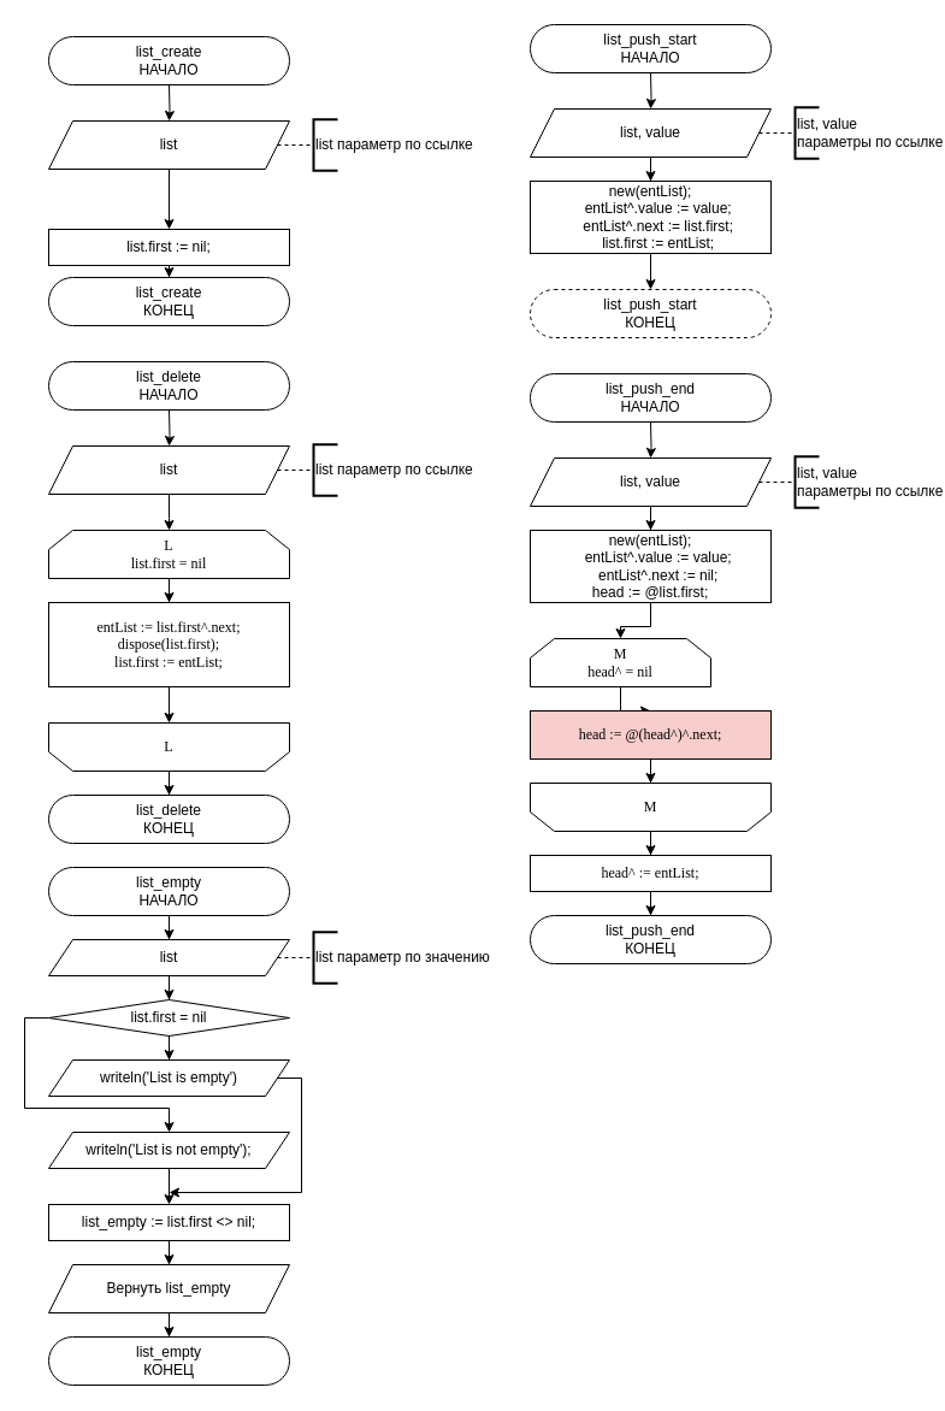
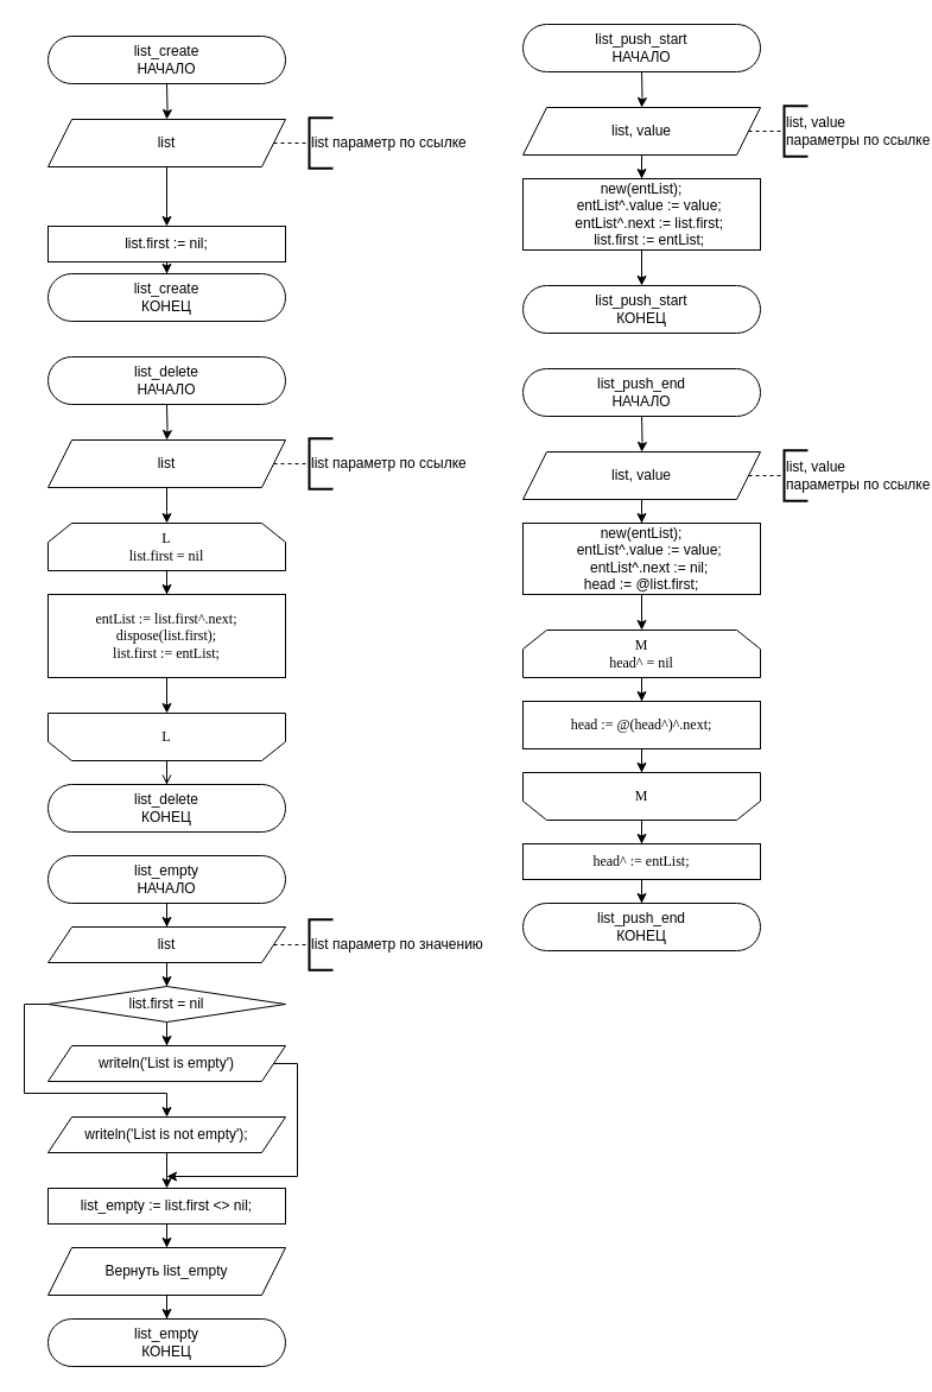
  <mxCell id="0" />
  <mxCell id="1" parent="0" />
  <mxCell id="2" value="list_create&lt;br style=&quot;font-size: 12px;&quot;&gt;НАЧАЛО" style="rounded=1;whiteSpace=wrap;html=1;arcSize=50;strokeWidth=1;fontSize=12;" vertex="1" parent="1"><mxGeometry x="40" y="30" width="200" height="40" as="geometry" /></mxCell>
  <mxCell id="3" value="" style="edgeStyle=orthogonalEdgeStyle;rounded=0;orthogonalLoop=1;jettySize=auto;html=1;fontSize=12;" edge="1" parent="1" target="5"><mxGeometry relative="1" as="geometry"><mxPoint x="140" y="70" as="sourcePoint" /></mxGeometry></mxCell>
  <mxCell id="4" value="" style="edgeStyle=orthogonalEdgeStyle;rounded=0;orthogonalLoop=1;jettySize=auto;html=1;fontSize=12;" edge="1" parent="1" source="5" target="9"><mxGeometry relative="1" as="geometry" /></mxCell>
  <mxCell id="5" value="list" style="shape=parallelogram;perimeter=parallelogramPerimeter;whiteSpace=wrap;html=1;fixedSize=1;fontSize=12;" vertex="1" parent="1"><mxGeometry x="40" y="100" width="200" height="40" as="geometry" /></mxCell>
  <mxCell id="6" value="" style="endArrow=none;dashed=1;html=1;exitX=1;exitY=0.5;exitDx=0;exitDy=0;fontSize=12;" edge="1" parent="1"><mxGeometry width="50" height="50" relative="1" as="geometry"><mxPoint x="230" y="120" as="sourcePoint" /><mxPoint x="260" y="120" as="targetPoint" /></mxGeometry></mxCell>
  <mxCell id="7" value="list параметр по ссылке" style="strokeWidth=2;html=1;shape=mxgraph.flowchart.annotation_1;align=left;pointerEvents=1;fontSize=12;" vertex="1" parent="1"><mxGeometry x="260" y="98.75" width="20" height="42.5" as="geometry" /></mxCell>
  <mxCell id="8" value="" style="edgeStyle=orthogonalEdgeStyle;rounded=0;orthogonalLoop=1;jettySize=auto;html=1;fontSize=12;" edge="1" parent="1" source="9" target="10"><mxGeometry relative="1" as="geometry" /></mxCell>
  <mxCell id="9" value="list.first := nil;" style="whiteSpace=wrap;html=1;fontSize=12;" vertex="1" parent="1"><mxGeometry x="40" y="190" width="200" height="30" as="geometry" /></mxCell>
  <mxCell id="10" value="list_create&lt;br style=&quot;font-size: 12px;&quot;&gt;КОНЕЦ" style="rounded=1;whiteSpace=wrap;html=1;arcSize=50;strokeWidth=1;fontSize=12;" vertex="1" parent="1"><mxGeometry x="40" y="230" width="200" height="40" as="geometry" /></mxCell>
  <mxCell id="11" value="list_delete&lt;br style=&quot;font-size: 12px;&quot;&gt;НАЧАЛО" style="rounded=1;whiteSpace=wrap;html=1;arcSize=50;strokeWidth=1;fontSize=12;" vertex="1" parent="1"><mxGeometry x="40" y="300" width="200" height="40" as="geometry" /></mxCell>
  <mxCell id="12" value="" style="edgeStyle=orthogonalEdgeStyle;rounded=0;orthogonalLoop=1;jettySize=auto;html=1;fontSize=12;" edge="1" parent="1" target="14"><mxGeometry relative="1" as="geometry"><mxPoint x="140" y="340" as="sourcePoint" /></mxGeometry></mxCell>
  <mxCell id="13" value="" style="edgeStyle=orthogonalEdgeStyle;rounded=0;orthogonalLoop=1;jettySize=auto;html=1;fontSize=12;" edge="1" parent="1" source="14"><mxGeometry relative="1" as="geometry"><mxPoint x="140" y="440" as="targetPoint" /></mxGeometry></mxCell>
  <mxCell id="14" value="list" style="shape=parallelogram;perimeter=parallelogramPerimeter;whiteSpace=wrap;html=1;fixedSize=1;fontSize=12;" vertex="1" parent="1"><mxGeometry x="40" y="370" width="200" height="40" as="geometry" /></mxCell>
  <mxCell id="15" value="" style="endArrow=none;dashed=1;html=1;exitX=1;exitY=0.5;exitDx=0;exitDy=0;fontSize=12;" edge="1" parent="1"><mxGeometry width="50" height="50" relative="1" as="geometry"><mxPoint x="230" y="390" as="sourcePoint" /><mxPoint x="260" y="390" as="targetPoint" /></mxGeometry></mxCell>
  <mxCell id="16" value="list параметр по ссылке" style="strokeWidth=2;html=1;shape=mxgraph.flowchart.annotation_1;align=left;pointerEvents=1;fontSize=12;" vertex="1" parent="1"><mxGeometry x="260" y="368.75" width="20" height="42.5" as="geometry" /></mxCell>
  <mxCell id="17" value="" style="edgeStyle=orthogonalEdgeStyle;rounded=0;orthogonalLoop=1;jettySize=auto;html=1;fontSize=12;" edge="1" parent="1" source="18" target="20"><mxGeometry relative="1" as="geometry" /></mxCell>
  <mxCell id="18" value="L&lt;br style=&quot;font-size: 12px;&quot;&gt;list.first = nil" style="shape=loopLimit;whiteSpace=wrap;html=1;rounded=0;shadow=0;strokeWidth=1;fillColor=#ffffff;fontFamily=Times New Roman;fontSize=12;" vertex="1" parent="1"><mxGeometry x="40" y="440" width="200" height="40" as="geometry" /></mxCell>
  <mxCell id="19" value="" style="edgeStyle=orthogonalEdgeStyle;rounded=0;orthogonalLoop=1;jettySize=auto;html=1;fontSize=12;" edge="1" parent="1" source="20" target="22"><mxGeometry relative="1" as="geometry" /></mxCell>
  <mxCell id="20" value="entList := list.first^.next;&#10;&#09;&#09;dispose(list.first);&#10;&#09;&#09;list.first := entList;" style="whiteSpace=wrap;html=1;rounded=0;shadow=0;fontFamily=Times New Roman;strokeWidth=1;fontSize=12;" vertex="1" parent="1"><mxGeometry x="40" y="500" width="200" height="70" as="geometry" /></mxCell>
- <mxCell id="21" value="" style="edgeStyle=orthogonalEdgeStyle;rounded=0;orthogonalLoop=1;jettySize=auto;html=1;fontSize=12;" edge="1" parent="1" source="22" target="23"><mxGeometry relative="1" as="geometry" /></mxCell>
+ <mxCell id="21" value="" style="edgeStyle=orthogonalEdgeStyle;rounded=0;orthogonalLoop=1;jettySize=auto;html=1;fontSize=12;endArrow=open;" edge="1" parent="1" source="22" target="23"><mxGeometry relative="1" as="geometry" /></mxCell>
  <mxCell id="22" value="L" style="shape=loopLimit;whiteSpace=wrap;html=1;rounded=0;shadow=0;strokeWidth=1;fillColor=#ffffff;fontFamily=Times New Roman;fontSize=12;direction=west;" vertex="1" parent="1"><mxGeometry x="40" y="600" width="200" height="40" as="geometry" /></mxCell>
  <mxCell id="23" value="list_delete&lt;br style=&quot;font-size: 12px&quot;&gt;КОНЕЦ" style="rounded=1;whiteSpace=wrap;html=1;arcSize=50;strokeWidth=1;fontSize=12;" vertex="1" parent="1"><mxGeometry x="40" y="660" width="200" height="40" as="geometry" /></mxCell>
  <mxCell id="24" value="" style="edgeStyle=orthogonalEdgeStyle;rounded=0;orthogonalLoop=1;jettySize=auto;html=1;fontSize=12;" edge="1" parent="1" source="25" target="27"><mxGeometry relative="1" as="geometry" /></mxCell>
  <mxCell id="25" value="list_empty&lt;br&gt;НАЧАЛО" style="rounded=1;whiteSpace=wrap;html=1;arcSize=50;strokeWidth=1;fontSize=12;" vertex="1" parent="1"><mxGeometry x="40" y="720" width="200" height="40" as="geometry" /></mxCell>
  <mxCell id="26" value="" style="edgeStyle=orthogonalEdgeStyle;rounded=0;orthogonalLoop=1;jettySize=auto;html=1;fontSize=12;" edge="1" parent="1" source="27" target="32"><mxGeometry relative="1" as="geometry" /></mxCell>
  <mxCell id="27" value="list" style="shape=parallelogram;perimeter=parallelogramPerimeter;whiteSpace=wrap;html=1;fixedSize=1;fontSize=12;" vertex="1" parent="1"><mxGeometry x="40" y="780" width="200" height="30" as="geometry" /></mxCell>
  <mxCell id="28" value="" style="endArrow=none;dashed=1;html=1;exitX=1;exitY=0.5;exitDx=0;exitDy=0;fontSize=12;" edge="1" parent="1"><mxGeometry width="50" height="50" relative="1" as="geometry"><mxPoint x="230" y="795" as="sourcePoint" /><mxPoint x="260" y="795" as="targetPoint" /></mxGeometry></mxCell>
  <mxCell id="29" value="list параметр по значению" style="strokeWidth=2;html=1;shape=mxgraph.flowchart.annotation_1;align=left;pointerEvents=1;fontSize=12;" vertex="1" parent="1"><mxGeometry x="260" y="773.75" width="20" height="42.5" as="geometry" /></mxCell>
  <mxCell id="30" value="" style="edgeStyle=orthogonalEdgeStyle;rounded=0;orthogonalLoop=1;jettySize=auto;html=1;fontSize=12;" edge="1" parent="1" source="32" target="34"><mxGeometry relative="1" as="geometry" /></mxCell>
  <mxCell id="31" value="" style="edgeStyle=orthogonalEdgeStyle;rounded=0;orthogonalLoop=1;jettySize=auto;html=1;fontSize=12;entryX=0.5;entryY=0;entryDx=0;entryDy=0;exitX=0;exitY=0.5;exitDx=0;exitDy=0;" edge="1" parent="1" source="32" target="36"><mxGeometry relative="1" as="geometry"><mxPoint x="-40" y="860" as="targetPoint" /><Array as="points"><mxPoint x="20" y="845" /><mxPoint x="20" y="920" /><mxPoint x="140" y="920" /></Array></mxGeometry></mxCell>
  <mxCell id="32" value="list.first = nil" style="rhombus;whiteSpace=wrap;html=1;" vertex="1" parent="1"><mxGeometry x="40" y="830" width="200" height="30" as="geometry" /></mxCell>
  <mxCell id="33" value="" style="edgeStyle=orthogonalEdgeStyle;rounded=0;orthogonalLoop=1;jettySize=auto;html=1;fontSize=12;exitX=1;exitY=0.5;exitDx=0;exitDy=0;" edge="1" parent="1" source="34"><mxGeometry relative="1" as="geometry"><mxPoint x="140" y="990" as="targetPoint" /><Array as="points"><mxPoint x="250" y="895" /><mxPoint x="250" y="990" /></Array></mxGeometry></mxCell>
  <mxCell id="34" value="writeln('List is empty')" style="shape=parallelogram;perimeter=parallelogramPerimeter;whiteSpace=wrap;html=1;fixedSize=1;" vertex="1" parent="1"><mxGeometry x="40" y="880" width="200" height="30" as="geometry" /></mxCell>
  <mxCell id="35" value="" style="edgeStyle=orthogonalEdgeStyle;rounded=0;orthogonalLoop=1;jettySize=auto;html=1;fontSize=12;" edge="1" parent="1" source="36" target="38"><mxGeometry relative="1" as="geometry" /></mxCell>
  <mxCell id="36" value="writeln('List is not empty');" style="shape=parallelogram;perimeter=parallelogramPerimeter;whiteSpace=wrap;html=1;fixedSize=1;" vertex="1" parent="1"><mxGeometry x="40" y="940" width="200" height="30" as="geometry" /></mxCell>
  <mxCell id="37" value="" style="edgeStyle=orthogonalEdgeStyle;rounded=0;orthogonalLoop=1;jettySize=auto;html=1;fontSize=12;" edge="1" parent="1" source="38" target="40"><mxGeometry relative="1" as="geometry" /></mxCell>
  <mxCell id="38" value="list_empty := list.first &amp;lt;&amp;gt; nil;" style="rounded=0;whiteSpace=wrap;html=1;fontSize=12;" vertex="1" parent="1"><mxGeometry x="40" y="1000" width="200" height="30" as="geometry" /></mxCell>
  <mxCell id="39" value="" style="edgeStyle=orthogonalEdgeStyle;rounded=0;orthogonalLoop=1;jettySize=auto;html=1;fontSize=12;" edge="1" parent="1" source="40" target="41"><mxGeometry relative="1" as="geometry" /></mxCell>
  <mxCell id="40" value="Вернуть&amp;nbsp;list_empty" style="shape=parallelogram;perimeter=parallelogramPerimeter;whiteSpace=wrap;html=1;fixedSize=1;fontSize=12;" vertex="1" parent="1"><mxGeometry x="40" y="1050" width="200" height="40" as="geometry" /></mxCell>
  <mxCell id="41" value="list_empty&lt;br&gt;КОНЕЦ" style="rounded=1;whiteSpace=wrap;html=1;arcSize=50;strokeWidth=1;fontSize=12;" vertex="1" parent="1"><mxGeometry x="40" y="1110" width="200" height="40" as="geometry" /></mxCell>
  <mxCell id="42" value="list_push_start&lt;br style=&quot;font-size: 12px&quot;&gt;НАЧАЛО" style="rounded=1;whiteSpace=wrap;html=1;arcSize=50;strokeWidth=1;fontSize=12;" vertex="1" parent="1"><mxGeometry x="440" y="20" width="200" height="40" as="geometry" /></mxCell>
  <mxCell id="43" value="" style="edgeStyle=orthogonalEdgeStyle;rounded=0;orthogonalLoop=1;jettySize=auto;html=1;fontSize=12;" edge="1" parent="1" target="45"><mxGeometry relative="1" as="geometry"><mxPoint x="540" y="60" as="sourcePoint" /></mxGeometry></mxCell>
  <mxCell id="44" value="" style="edgeStyle=orthogonalEdgeStyle;rounded=0;orthogonalLoop=1;jettySize=auto;html=1;fontSize=12;" edge="1" parent="1" source="45" target="49"><mxGeometry relative="1" as="geometry" /></mxCell>
  <mxCell id="45" value="list,&amp;nbsp;value" style="shape=parallelogram;perimeter=parallelogramPerimeter;whiteSpace=wrap;html=1;fixedSize=1;fontSize=12;" vertex="1" parent="1"><mxGeometry x="440" y="90" width="200" height="40" as="geometry" /></mxCell>
  <mxCell id="46" value="" style="endArrow=none;dashed=1;html=1;exitX=1;exitY=0.5;exitDx=0;exitDy=0;fontSize=12;" edge="1" parent="1"><mxGeometry width="50" height="50" relative="1" as="geometry"><mxPoint x="630" y="110" as="sourcePoint" /><mxPoint x="660" y="110" as="targetPoint" /></mxGeometry></mxCell>
  <mxCell id="47" value="list,&amp;nbsp;value&lt;br&gt;параметры по ссылке" style="strokeWidth=2;html=1;shape=mxgraph.flowchart.annotation_1;align=left;pointerEvents=1;fontSize=12;" vertex="1" parent="1"><mxGeometry x="660" y="88.75" width="20" height="42.5" as="geometry" /></mxCell>
  <mxCell id="48" value="" style="edgeStyle=orthogonalEdgeStyle;rounded=0;orthogonalLoop=1;jettySize=auto;html=1;fontSize=12;" edge="1" parent="1" source="49" target="50"><mxGeometry relative="1" as="geometry" /></mxCell>
  <mxCell id="49" value="new(entList);&#10;    entList^.value := value;&#10;    entList^.next := list.first;&#10;    list.first := entList;" style="whiteSpace=wrap;html=1;" vertex="1" parent="1"><mxGeometry x="440" y="150" width="200" height="60" as="geometry" /></mxCell>
- <mxCell id="50" value="list_push_start&lt;br style=&quot;font-size: 12px&quot;&gt;КОНЕЦ" style="rounded=1;whiteSpace=wrap;html=1;arcSize=50;strokeWidth=1;fontSize=12;dashed=1;" vertex="1" parent="1"><mxGeometry x="440" y="240" width="200" height="40" as="geometry" /></mxCell>
+ <mxCell id="50" value="list_push_start&lt;br style=&quot;font-size: 12px&quot;&gt;КОНЕЦ" style="rounded=1;whiteSpace=wrap;html=1;arcSize=50;strokeWidth=1;fontSize=12;" vertex="1" parent="1"><mxGeometry x="440" y="240" width="200" height="40" as="geometry" /></mxCell>
  <mxCell id="51" value="list_push_end&lt;br style=&quot;font-size: 12px&quot;&gt;НАЧАЛО" style="rounded=1;whiteSpace=wrap;html=1;arcSize=50;strokeWidth=1;fontSize=12;" vertex="1" parent="1"><mxGeometry x="440" y="310" width="200" height="40" as="geometry" /></mxCell>
  <mxCell id="52" value="" style="edgeStyle=orthogonalEdgeStyle;rounded=0;orthogonalLoop=1;jettySize=auto;html=1;fontSize=12;" edge="1" parent="1" target="54"><mxGeometry relative="1" as="geometry"><mxPoint x="540" y="350" as="sourcePoint" /></mxGeometry></mxCell>
  <mxCell id="53" value="" style="edgeStyle=orthogonalEdgeStyle;rounded=0;orthogonalLoop=1;jettySize=auto;html=1;fontSize=12;" edge="1" parent="1" source="54" target="58"><mxGeometry relative="1" as="geometry" /></mxCell>
  <mxCell id="54" value="list,&amp;nbsp;value" style="shape=parallelogram;perimeter=parallelogramPerimeter;whiteSpace=wrap;html=1;fixedSize=1;fontSize=12;" vertex="1" parent="1"><mxGeometry x="440" y="380" width="200" height="40" as="geometry" /></mxCell>
  <mxCell id="55" value="" style="endArrow=none;dashed=1;html=1;exitX=1;exitY=0.5;exitDx=0;exitDy=0;fontSize=12;" edge="1" parent="1"><mxGeometry width="50" height="50" relative="1" as="geometry"><mxPoint x="630" y="400" as="sourcePoint" /><mxPoint x="660" y="400" as="targetPoint" /></mxGeometry></mxCell>
  <mxCell id="56" value="list,&amp;nbsp;value&lt;br&gt;параметры по ссылке" style="strokeWidth=2;html=1;shape=mxgraph.flowchart.annotation_1;align=left;pointerEvents=1;fontSize=12;" vertex="1" parent="1"><mxGeometry x="660" y="378.75" width="20" height="42.5" as="geometry" /></mxCell>
  <mxCell id="57" value="" style="edgeStyle=orthogonalEdgeStyle;rounded=0;orthogonalLoop=1;jettySize=auto;html=1;fontSize=12;" edge="1" parent="1" source="58" target="60"><mxGeometry relative="1" as="geometry" /></mxCell>
  <mxCell id="58" value="new(entList);&#10;    entList^.value := value;&#10;    entList^.next := nil;&#09;&#10;&#09;head := @list.first;" style="whiteSpace=wrap;html=1;" vertex="1" parent="1"><mxGeometry x="440" y="440" width="200" height="60" as="geometry" /></mxCell>
  <mxCell id="59" value="" style="edgeStyle=orthogonalEdgeStyle;rounded=0;orthogonalLoop=1;jettySize=auto;html=1;fontSize=12;" edge="1" parent="1" source="60" target="62"><mxGeometry relative="1" as="geometry" /></mxCell>
- <mxCell id="60" value="M&lt;br&gt;head^ = nil" style="shape=loopLimit;whiteSpace=wrap;html=1;rounded=0;shadow=0;strokeWidth=1;fillColor=#ffffff;fontFamily=Times New Roman;fontSize=12;" vertex="1" parent="1"><mxGeometry x="440" y="530" width="150" height="40" as="geometry" /></mxCell>
+ <mxCell id="60" value="M&lt;br&gt;head^ = nil" style="shape=loopLimit;whiteSpace=wrap;html=1;rounded=0;shadow=0;strokeWidth=1;fillColor=#ffffff;fontFamily=Times New Roman;fontSize=12;" vertex="1" parent="1"><mxGeometry x="440" y="530" width="200" height="40" as="geometry" /></mxCell>
  <mxCell id="61" value="" style="edgeStyle=orthogonalEdgeStyle;rounded=0;orthogonalLoop=1;jettySize=auto;html=1;fontSize=12;" edge="1" parent="1" source="62" target="64"><mxGeometry relative="1" as="geometry" /></mxCell>
- <mxCell id="62" value="head := @(head^)^.next;" style="whiteSpace=wrap;html=1;rounded=0;shadow=0;fontFamily=Times New Roman;strokeWidth=1;fillColor=#f8cecc;" vertex="1" parent="1"><mxGeometry x="440" y="590" width="200" height="40" as="geometry" /></mxCell>
+ <mxCell id="62" value="head := @(head^)^.next;" style="whiteSpace=wrap;html=1;rounded=0;shadow=0;fontFamily=Times New Roman;strokeWidth=1;" vertex="1" parent="1"><mxGeometry x="440" y="590" width="200" height="40" as="geometry" /></mxCell>
  <mxCell id="63" value="" style="edgeStyle=orthogonalEdgeStyle;rounded=0;orthogonalLoop=1;jettySize=auto;html=1;fontSize=12;" edge="1" parent="1" source="64" target="66"><mxGeometry relative="1" as="geometry" /></mxCell>
  <mxCell id="64" value="M" style="shape=loopLimit;whiteSpace=wrap;html=1;rounded=0;shadow=0;strokeWidth=1;fillColor=#ffffff;fontFamily=Times New Roman;fontSize=12;direction=west;" vertex="1" parent="1"><mxGeometry x="440" y="650" width="200" height="40" as="geometry" /></mxCell>
  <mxCell id="65" value="" style="edgeStyle=orthogonalEdgeStyle;rounded=0;orthogonalLoop=1;jettySize=auto;html=1;fontSize=12;" edge="1" parent="1" source="66" target="67"><mxGeometry relative="1" as="geometry" /></mxCell>
  <mxCell id="66" value="head^ := entList;" style="whiteSpace=wrap;html=1;rounded=0;shadow=0;fontFamily=Times New Roman;strokeWidth=1;" vertex="1" parent="1"><mxGeometry x="440" y="710" width="200" height="30" as="geometry" /></mxCell>
  <mxCell id="67" value="list_push_end&lt;br style=&quot;font-size: 12px&quot;&gt;КОНЕЦ" style="rounded=1;whiteSpace=wrap;html=1;arcSize=50;strokeWidth=1;fontSize=12;" vertex="1" parent="1"><mxGeometry x="440" y="760" width="200" height="40" as="geometry" /></mxCell>
